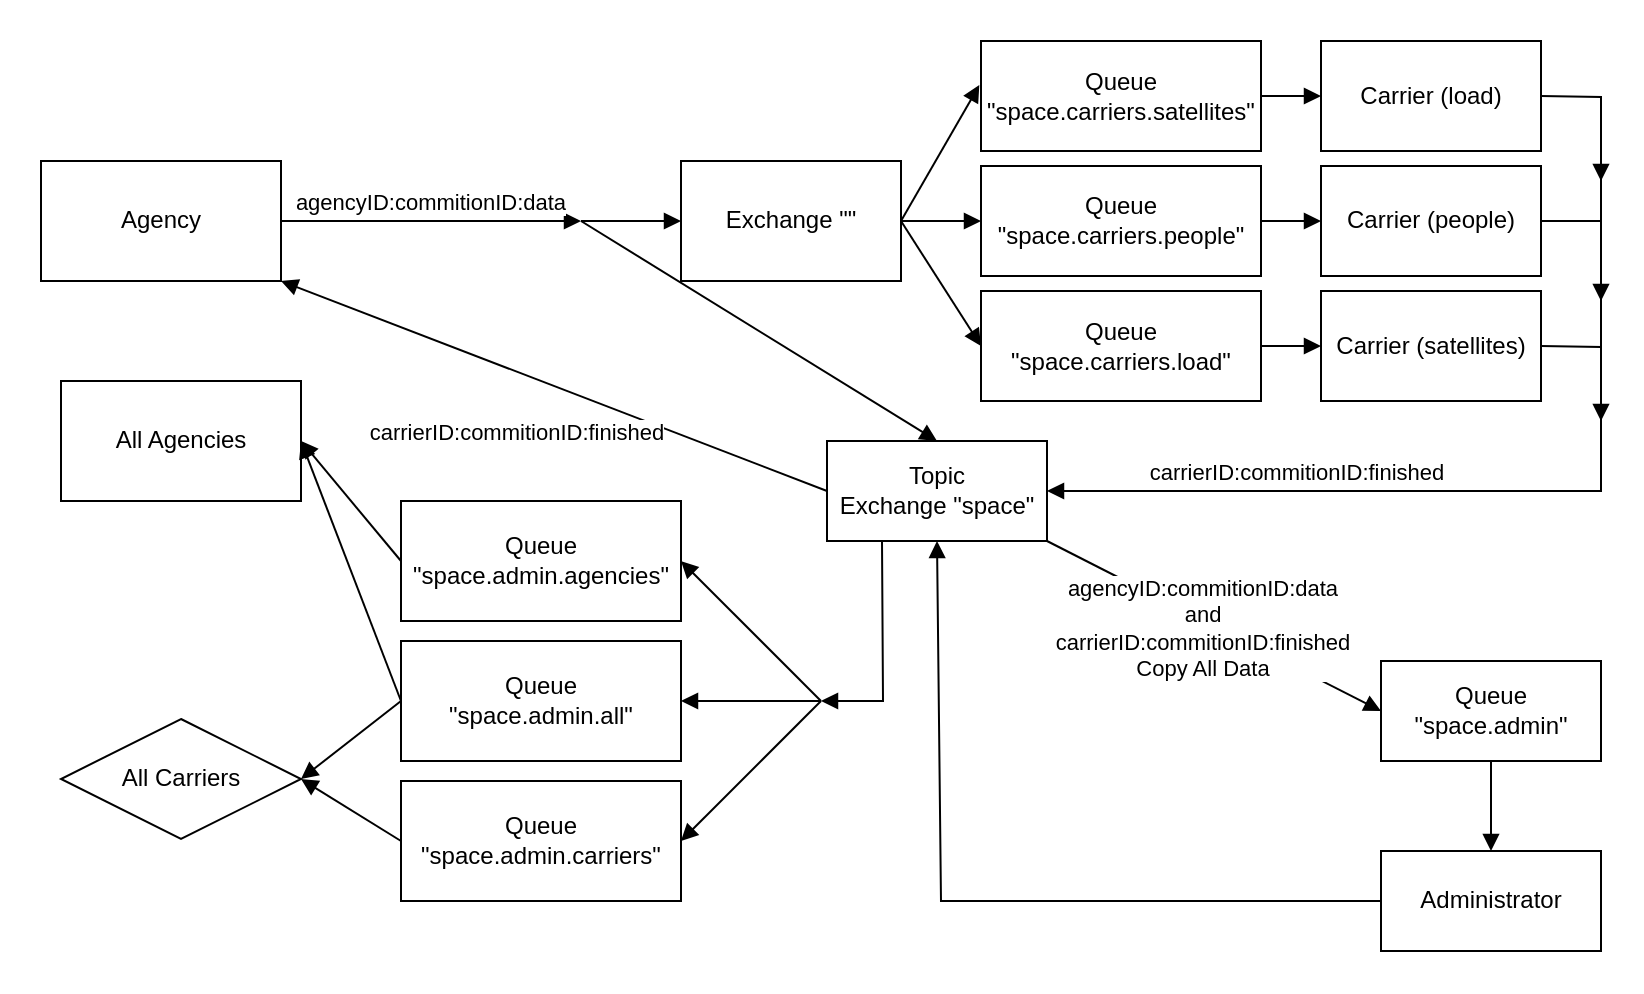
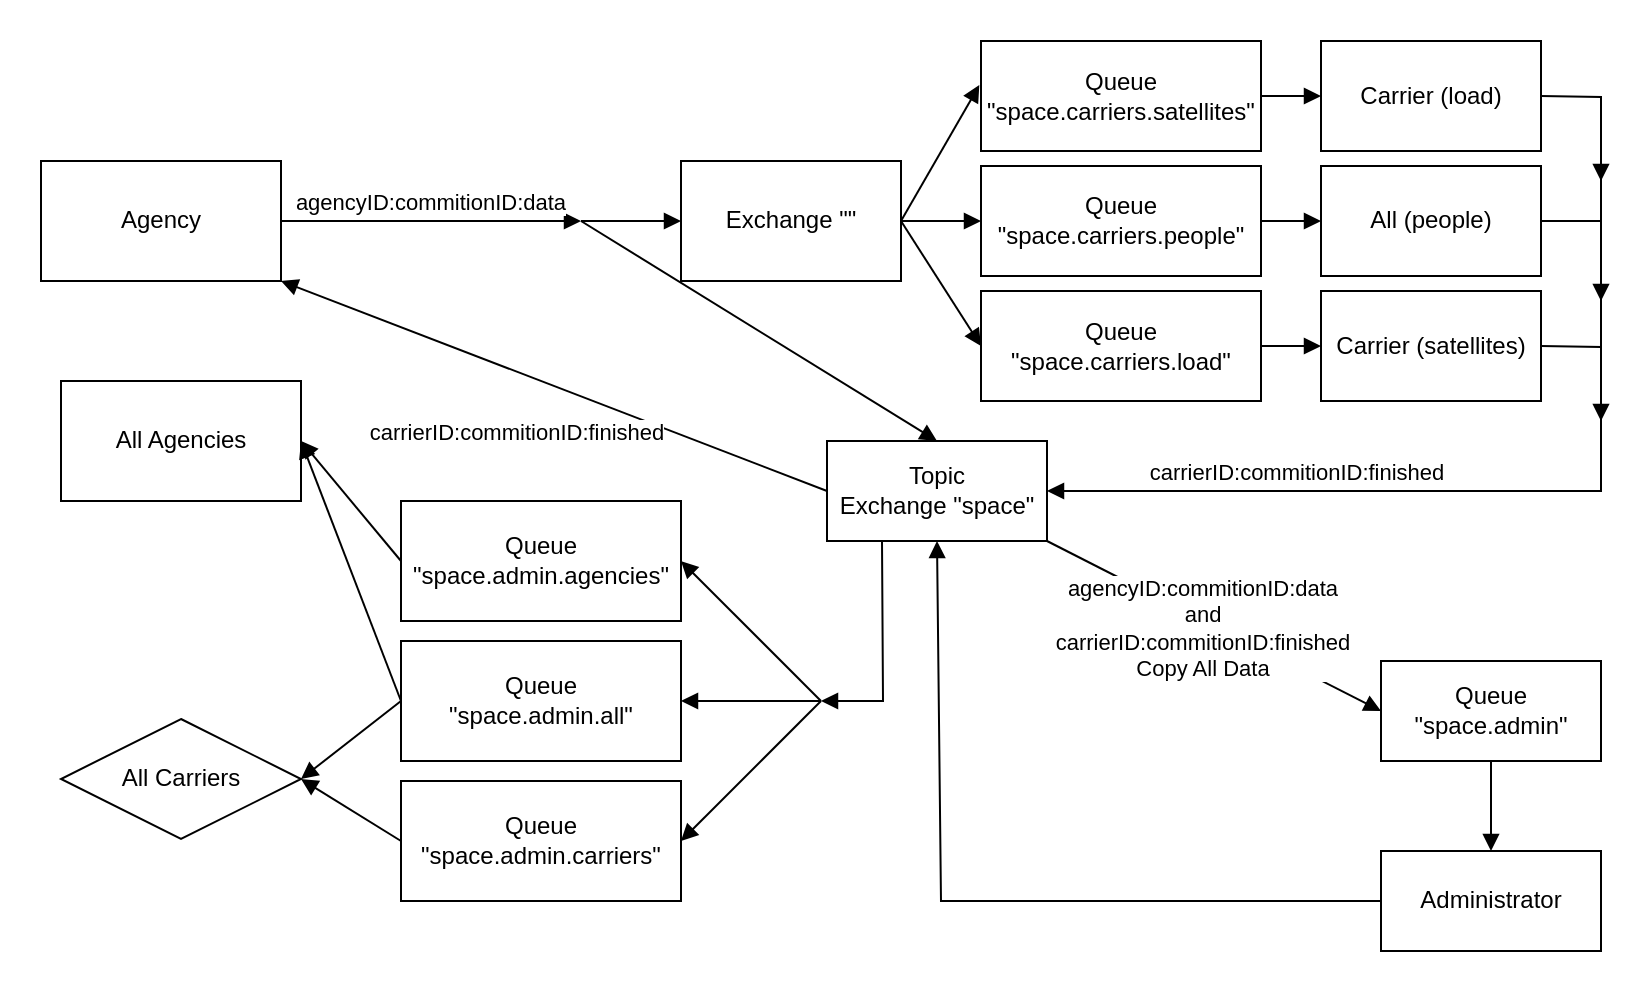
  <mxCell id="0" />
  <mxCell id="1" parent="0" />
  <mxCell id="2" value="Agency" style="html=1;" vertex="1" parent="1"><mxGeometry x="20" y="80" width="120" height="60" as="geometry" /></mxCell>
- <mxCell id="3" value="Carrier (people)" style="html=1;" vertex="1" parent="1"><mxGeometry x="660" y="82.5" width="110" height="55" as="geometry" /></mxCell>
+ <mxCell id="3" value="All (people)" style="html=1;" vertex="1" parent="1"><mxGeometry x="660" y="82.5" width="110" height="55" as="geometry" /></mxCell>
  <mxCell id="4" value="Exchange &quot;&quot;" style="html=1;" vertex="1" parent="1"><mxGeometry x="340" y="80" width="110" height="60" as="geometry" /></mxCell>
  <mxCell id="5" value="Queue&lt;br&gt;&quot;space.carriers.load&quot;" style="html=1;" vertex="1" parent="1"><mxGeometry x="490" y="145" width="140" height="55" as="geometry" /></mxCell>
  <mxCell id="6" value="" style="html=1;verticalAlign=bottom;endArrow=block;rounded=0;exitX=1;exitY=0.5;exitDx=0;exitDy=0;entryX=-0.006;entryY=0.401;entryDx=0;entryDy=0;entryPerimeter=0;" edge="1" parent="1" source="4" target="36"><mxGeometry width="80" relative="1" as="geometry"><mxPoint x="220" y="155" as="sourcePoint" /><mxPoint x="490" y="47.5" as="targetPoint" /></mxGeometry></mxCell>
  <mxCell id="7" value="" style="html=1;verticalAlign=bottom;endArrow=block;rounded=0;exitX=1;exitY=0.5;exitDx=0;exitDy=0;entryX=0;entryY=0.5;entryDx=0;entryDy=0;" edge="1" parent="1" source="4" target="35"><mxGeometry width="80" relative="1" as="geometry"><mxPoint x="410" y="115" as="sourcePoint" /><mxPoint x="490" y="110" as="targetPoint" /></mxGeometry></mxCell>
  <mxCell id="8" value="" style="html=1;verticalAlign=bottom;endArrow=block;rounded=0;exitX=1;exitY=0.5;exitDx=0;exitDy=0;entryX=0;entryY=0.5;entryDx=0;entryDy=0;" edge="1" parent="1" source="4" target="5"><mxGeometry width="80" relative="1" as="geometry"><mxPoint x="420" y="125" as="sourcePoint" /><mxPoint x="510" y="65" as="targetPoint" /></mxGeometry></mxCell>
  <mxCell id="9" value="" style="html=1;verticalAlign=bottom;endArrow=block;rounded=0;entryX=0;entryY=0.5;entryDx=0;entryDy=0;exitX=1;exitY=0.5;exitDx=0;exitDy=0;" edge="1" parent="1" source="35" target="3"><mxGeometry width="80" relative="1" as="geometry"><mxPoint x="630" y="110" as="sourcePoint" /><mxPoint x="500" y="125" as="targetPoint" /></mxGeometry></mxCell>
  <mxCell id="10" value="Carrier (load)" style="html=1;" vertex="1" parent="1"><mxGeometry x="660" y="20" width="110" height="55" as="geometry" /></mxCell>
  <mxCell id="11" value="Carrier (satellites)" style="html=1;" vertex="1" parent="1"><mxGeometry x="660" y="145" width="110" height="55" as="geometry" /></mxCell>
  <mxCell id="12" value="" style="html=1;verticalAlign=bottom;endArrow=block;rounded=0;entryX=0;entryY=0.5;entryDx=0;entryDy=0;exitX=1;exitY=0.5;exitDx=0;exitDy=0;" edge="1" parent="1" source="5" target="11"><mxGeometry width="80" relative="1" as="geometry"><mxPoint x="640" y="125" as="sourcePoint" /><mxPoint x="670" y="125" as="targetPoint" /></mxGeometry></mxCell>
  <mxCell id="13" value="" style="html=1;verticalAlign=bottom;endArrow=block;rounded=0;entryX=0;entryY=0.5;entryDx=0;entryDy=0;exitX=1;exitY=0.5;exitDx=0;exitDy=0;" edge="1" parent="1" source="36" target="10"><mxGeometry width="80" relative="1" as="geometry"><mxPoint x="630" y="47.5" as="sourcePoint" /><mxPoint x="680" y="135" as="targetPoint" /></mxGeometry></mxCell>
  <mxCell id="14" value="agencyID:commitionID:data" style="html=1;verticalAlign=bottom;endArrow=block;rounded=0;exitX=1;exitY=0.5;exitDx=0;exitDy=0;" edge="1" parent="1" source="2"><mxGeometry width="80" relative="1" as="geometry"><mxPoint x="120" y="95" as="sourcePoint" /><mxPoint x="290" y="110" as="targetPoint" /></mxGeometry></mxCell>
  <mxCell id="15" value="carrierID:commitionID:finished" style="html=1;verticalAlign=bottom;endArrow=block;rounded=0;entryX=1;entryY=0.5;entryDx=0;entryDy=0;" edge="1" parent="1" target="19"><mxGeometry x="0.47" width="80" relative="1" as="geometry"><mxPoint x="800" y="50" as="sourcePoint" /><mxPoint x="600" y="250" as="targetPoint" /><Array as="points"><mxPoint x="800" y="245" /></Array><mxPoint as="offset" /></mxGeometry></mxCell>
  <mxCell id="16" value="" style="html=1;verticalAlign=bottom;endArrow=block;rounded=0;exitX=1;exitY=0.5;exitDx=0;exitDy=0;" edge="1" parent="1" source="3"><mxGeometry width="80" relative="1" as="geometry"><mxPoint x="410" y="125" as="sourcePoint" /><mxPoint x="800" y="150" as="targetPoint" /><Array as="points"><mxPoint x="800" y="110" /></Array></mxGeometry></mxCell>
  <mxCell id="17" value="" style="html=1;verticalAlign=bottom;endArrow=block;rounded=0;exitX=1;exitY=0.5;exitDx=0;exitDy=0;" edge="1" parent="1" source="10"><mxGeometry width="80" relative="1" as="geometry"><mxPoint x="780" y="125" as="sourcePoint" /><mxPoint x="800" y="90" as="targetPoint" /><Array as="points"><mxPoint x="800" y="48" /></Array></mxGeometry></mxCell>
  <mxCell id="18" value="" style="html=1;verticalAlign=bottom;endArrow=block;rounded=0;exitX=1;exitY=0.5;exitDx=0;exitDy=0;" edge="1" parent="1" source="11"><mxGeometry width="80" relative="1" as="geometry"><mxPoint x="780" y="180" as="sourcePoint" /><mxPoint x="800" y="210" as="targetPoint" /><Array as="points"><mxPoint x="800" y="173" /></Array></mxGeometry></mxCell>
  <mxCell id="19" value="Topic&lt;br&gt;Exchange &quot;space&quot;" style="html=1;" vertex="1" parent="1"><mxGeometry x="413" y="220" width="110" height="50" as="geometry" /></mxCell>
  <mxCell id="20" value="carrierID:commitionID:finished" style="html=1;verticalAlign=bottom;endArrow=block;rounded=0;exitX=0;exitY=0.5;exitDx=0;exitDy=0;entryX=1;entryY=1;entryDx=0;entryDy=0;" edge="1" parent="1" source="19" target="2"><mxGeometry x="0.036" y="37" width="80" relative="1" as="geometry"><mxPoint x="130" y="105" as="sourcePoint" /><mxPoint x="120" y="120" as="targetPoint" /><mxPoint as="offset" /></mxGeometry></mxCell>
  <mxCell id="21" value="agencyID:commitionID:data&lt;br&gt;and&lt;br&gt;carrierID:commitionID:finished&lt;br&gt;Copy All Data" style="html=1;verticalAlign=bottom;endArrow=block;rounded=0;exitX=1;exitY=1;exitDx=0;exitDy=0;entryX=0;entryY=0.5;entryDx=0;entryDy=0;" edge="1" parent="1" source="19" target="24"><mxGeometry x="0.1" y="-30" width="80" relative="1" as="geometry"><mxPoint x="300" y="255" as="sourcePoint" /><mxPoint x="560" y="390" as="targetPoint" /><mxPoint as="offset" /></mxGeometry></mxCell>
  <mxCell id="22" value="" style="html=1;verticalAlign=bottom;endArrow=block;rounded=0;entryX=0.5;entryY=0;entryDx=0;entryDy=0;" edge="1" parent="1" target="19"><mxGeometry width="80" relative="1" as="geometry"><mxPoint x="290" y="110" as="sourcePoint" /><mxPoint x="500" y="165" as="targetPoint" /></mxGeometry></mxCell>
  <mxCell id="23" value="" style="html=1;verticalAlign=bottom;endArrow=block;rounded=0;entryX=0;entryY=0.5;entryDx=0;entryDy=0;" edge="1" parent="1" target="4"><mxGeometry width="80" relative="1" as="geometry"><mxPoint x="290" y="110" as="sourcePoint" /><mxPoint x="355" y="230" as="targetPoint" /></mxGeometry></mxCell>
  <mxCell id="24" value="Queue&lt;br&gt;&quot;space.admin&quot;" style="html=1;" vertex="1" parent="1"><mxGeometry x="690" y="330" width="110" height="50" as="geometry" /></mxCell>
  <mxCell id="25" value="Administrator" style="html=1;" vertex="1" parent="1"><mxGeometry x="690" y="425" width="110" height="50" as="geometry" /></mxCell>
  <mxCell id="26" value="" style="html=1;verticalAlign=bottom;endArrow=block;rounded=0;entryX=0.5;entryY=0;entryDx=0;entryDy=0;exitX=0.5;exitY=1;exitDx=0;exitDy=0;" edge="1" parent="1" source="24" target="25"><mxGeometry width="80" relative="1" as="geometry"><mxPoint x="760" y="140" as="sourcePoint" /><mxPoint x="790" y="140" as="targetPoint" /></mxGeometry></mxCell>
  <mxCell id="27" value="" style="html=1;verticalAlign=bottom;endArrow=block;rounded=0;entryX=0.5;entryY=1;entryDx=0;entryDy=0;exitX=0;exitY=0.5;exitDx=0;exitDy=0;" edge="1" parent="1" source="25" target="19"><mxGeometry width="80" relative="1" as="geometry"><mxPoint x="635" y="430" as="sourcePoint" /><mxPoint x="635" y="475" as="targetPoint" /><Array as="points"><mxPoint x="470" y="450" /></Array></mxGeometry></mxCell>
  <mxCell id="28" value="Queue&lt;br&gt;&quot;space.admin.carriers&quot;" style="html=1;" vertex="1" parent="1"><mxGeometry x="200" y="390" width="140" height="60" as="geometry" /></mxCell>
  <mxCell id="29" value="Queue&lt;br&gt;&quot;space.admin.agencies&quot;" style="html=1;" vertex="1" parent="1"><mxGeometry x="200" y="250" width="140" height="60" as="geometry" /></mxCell>
  <mxCell id="30" value="Queue&lt;br&gt;&quot;space.admin.all&quot;" style="html=1;" vertex="1" parent="1"><mxGeometry x="200" y="320" width="140" height="60" as="geometry" /></mxCell>
  <mxCell id="31" value="" style="html=1;verticalAlign=bottom;endArrow=block;rounded=0;entryX=1;entryY=0.5;entryDx=0;entryDy=0;" edge="1" parent="1" target="29"><mxGeometry width="80" relative="1" as="geometry"><mxPoint x="410" y="350" as="sourcePoint" /><mxPoint x="500" y="120" as="targetPoint" /></mxGeometry></mxCell>
  <mxCell id="32" value="" style="html=1;verticalAlign=bottom;endArrow=block;rounded=0;entryX=1;entryY=0.5;entryDx=0;entryDy=0;" edge="1" parent="1" target="28"><mxGeometry width="80" relative="1" as="geometry"><mxPoint x="410" y="350" as="sourcePoint" /><mxPoint x="390" y="300" as="targetPoint" /></mxGeometry></mxCell>
  <mxCell id="33" value="" style="html=1;verticalAlign=bottom;endArrow=block;rounded=0;entryX=1;entryY=0.5;entryDx=0;entryDy=0;" edge="1" parent="1" target="30"><mxGeometry width="80" relative="1" as="geometry"><mxPoint x="410" y="350" as="sourcePoint" /><mxPoint x="350" y="430" as="targetPoint" /></mxGeometry></mxCell>
  <mxCell id="34" value="" style="html=1;verticalAlign=bottom;endArrow=block;rounded=0;exitX=0.25;exitY=1;exitDx=0;exitDy=0;" edge="1" parent="1" source="19"><mxGeometry width="80" relative="1" as="geometry"><mxPoint x="430" y="280" as="sourcePoint" /><mxPoint x="410" y="350" as="targetPoint" /><Array as="points"><mxPoint x="441" y="350" /></Array></mxGeometry></mxCell>
  <mxCell id="35" value="Queue&lt;br&gt;&quot;space.carriers.people&quot;" style="html=1;" vertex="1" parent="1"><mxGeometry x="490" y="82.5" width="140" height="55" as="geometry" /></mxCell>
  <mxCell id="36" value="Queue&lt;br&gt;&quot;space.carriers.satellites&quot;" style="html=1;" vertex="1" parent="1"><mxGeometry x="490" y="20" width="140" height="55" as="geometry" /></mxCell>
  <mxCell id="37" value="All Agencies" style="html=1;" vertex="1" parent="1"><mxGeometry x="30" y="190" width="120" height="60" as="geometry" /></mxCell>
  <mxCell id="38" value="All Carriers" style="rhombus;html=1;" vertex="1" parent="1"><mxGeometry x="30" y="359" width="120" height="60" as="geometry" /></mxCell>
  <mxCell id="39" value="" style="html=1;verticalAlign=bottom;endArrow=block;rounded=0;entryX=1;entryY=0.5;entryDx=0;entryDy=0;exitX=0;exitY=0.5;exitDx=0;exitDy=0;" edge="1" parent="1" source="29" target="37"><mxGeometry width="80" relative="1" as="geometry"><mxPoint x="420" y="360" as="sourcePoint" /><mxPoint x="350" y="290" as="targetPoint" /></mxGeometry></mxCell>
  <mxCell id="40" value="" style="html=1;verticalAlign=bottom;endArrow=block;rounded=0;entryX=1;entryY=0.5;entryDx=0;entryDy=0;exitX=0;exitY=0.5;exitDx=0;exitDy=0;" edge="1" parent="1" source="30" target="37"><mxGeometry width="80" relative="1" as="geometry"><mxPoint x="210" y="290" as="sourcePoint" /><mxPoint x="160" y="320" as="targetPoint" /></mxGeometry></mxCell>
  <mxCell id="41" value="" style="html=1;verticalAlign=bottom;endArrow=block;rounded=0;entryX=1;entryY=0.5;entryDx=0;entryDy=0;exitX=0;exitY=0.5;exitDx=0;exitDy=0;" edge="1" parent="1" source="30" target="38"><mxGeometry width="80" relative="1" as="geometry"><mxPoint x="210" y="360" as="sourcePoint" /><mxPoint x="160" y="320" as="targetPoint" /></mxGeometry></mxCell>
  <mxCell id="42" value="" style="html=1;verticalAlign=bottom;endArrow=block;rounded=0;exitX=0;exitY=0.5;exitDx=0;exitDy=0;entryX=1;entryY=0.5;entryDx=0;entryDy=0;" edge="1" parent="1" source="28" target="38"><mxGeometry width="80" relative="1" as="geometry"><mxPoint x="210" y="360" as="sourcePoint" /><mxPoint x="150" y="390" as="targetPoint" /></mxGeometry></mxCell>
